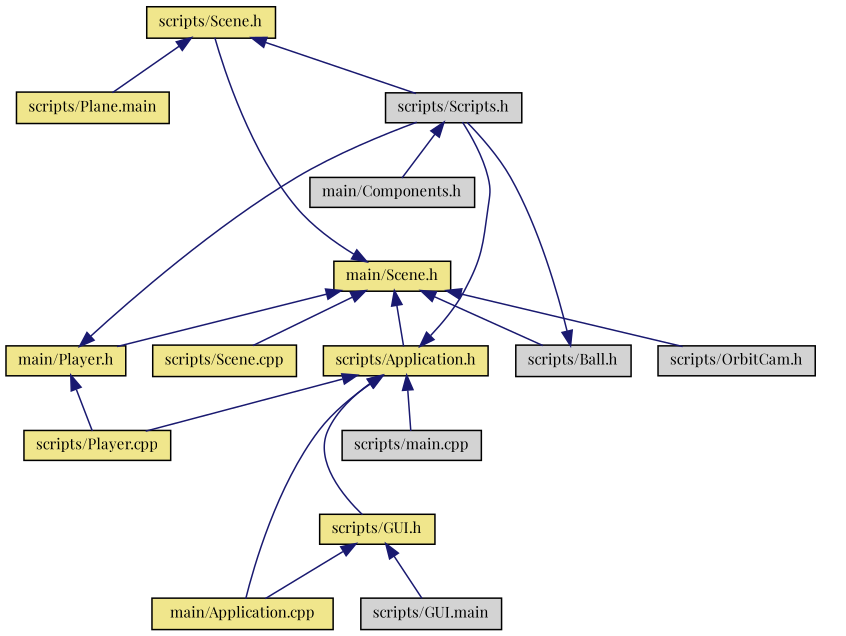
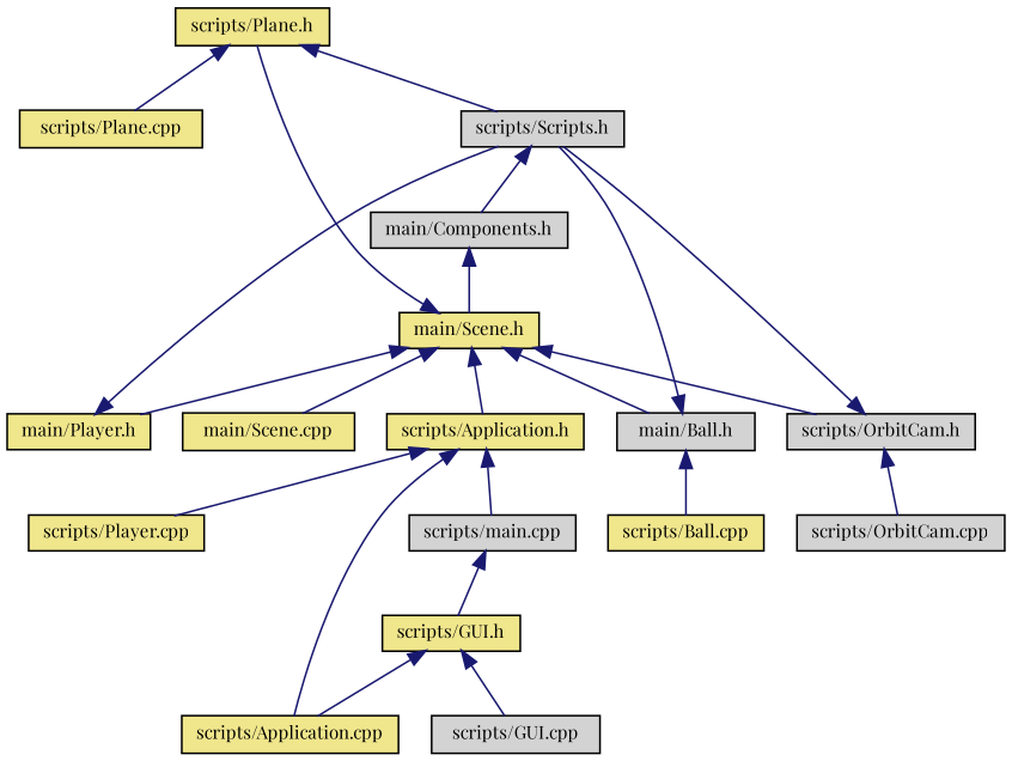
  digraph {
    fontname="Playfair Display"
    node [color=black fillcolor=khaki fontname="Playfair Display" fontsize=10 shape=record style=filled]
    edge [color=midnightblue dir=back fontname="Playfair Display" fontsize=10 labelfontname=Helvetica labelfontsize=10 style=solid]
-   n1 [fontcolor=black height=0.2 label="scripts/Scene.h" width=0.4]
-   n2 [height=0.2 label="scripts/Plane.main" width=0.4]
+   n1 [fontcolor=black height=0.2 label="scripts/Plane.h" width=0.4]
+   n2 [height=0.2 label="scripts/Plane.cpp" width=0.4]
    n3 [fillcolor=lightgrey height=0.2 label="scripts/Scripts.h" width=0.4]
    n4 [fillcolor=lightgrey height=0.2 label="main/Components.h" width=0.4]
    n5 [height=0.2 label="main/Scene.h" width=0.4]
    n6 [height=0.2 label="scripts/Application.h" width=0.4]
-   n7 [fillcolor=lightgrey height=0.2 label="scripts/Ball.h" width=0.4]
+   n7 [fillcolor=lightgrey height=0.2 label="main/Ball.h" width=0.4]
    n8 [fillcolor=lightgrey height=0.2 label="scripts/OrbitCam.h" width=0.4]
    n9 [height=0.2 label="main/Player.h" width=0.4]
-   n10 [height=0.2 label="scripts/Scene.cpp" width=0.4]
-   n11 [height=0.2 label="main/Application.cpp" width=0.4]
+   n10 [height=0.2 label="main/Scene.cpp" width=0.4]
+   n11 [height=0.2 label="scripts/Application.cpp" width=0.4]
    n12 [height=0.2 label="scripts/GUI.h" width=0.4]
    n13 [fillcolor=lightgrey height=0.2 label="scripts/main.cpp" width=0.4]
    n14 [height=0.2 label="scripts/Player.cpp" width=0.4]
-   n17 [fillcolor=lightgrey height=0.2 label="scripts/GUI.main" width=0.4]
+   n15 [height=0.2 label="scripts/Ball.cpp" width=0.4]
+   n16 [fillcolor=lightgrey height=0.2 label="scripts/OrbitCam.cpp" width=0.4]
+   n17 [fillcolor=lightgrey height=0.2 label="scripts/GUI.cpp" width=0.4]
    n1 -> n2
    n1 -> n3
    n3 -> n4
+   n4 -> n5
    n5 -> n1
    n5 -> n6
    n5 -> n7
    n5 -> n8
    n5 -> n9
    n5 -> n10
    n6 -> n11
-   n6 -> n12
+   n13 -> n12
    n6 -> n13
    n6 -> n14
    n7 -> n3
-   n6 -> n3
+   n7 -> n15
+   n8 -> n3
+   n8 -> n16
    n9 -> n3
-   n9 -> n14
    n12 -> n11
    n12 -> n17
  }
